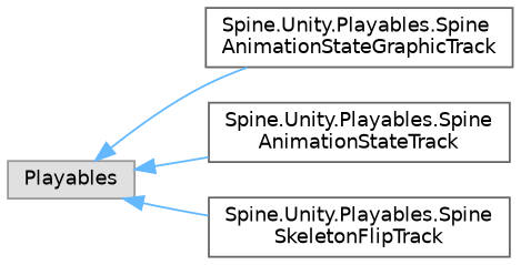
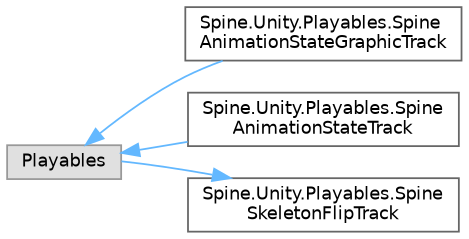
  digraph {
    rankdir=LR
    node [color=grey40 fillcolor=white fontname=Helvetica fontsize=10 shape=box style=filled]
    edge [color=steelblue1 dir=back fontname=Helvetica fontsize=10 labelfontname=Helvetica labelfontsize=10 style=solid]
    n1 [color=grey60 fillcolor="#E0E0E0" height=0.2 label=Playables width=0.4]
    n2 [height=0.2 label="Spine.Unity.Playables.Spine\lAnimationStateGraphicTrack" width=0.4]
    n3 [height=0.2 label="Spine.Unity.Playables.Spine\lAnimationStateTrack" width=0.4]
    n4 [height=0.2 label="Spine.Unity.Playables.Spine\lSkeletonFlipTrack" width=0.4]
    n1 -> n2
    n1 -> n3
-   n1 -> n4
+   n4 -> n1
  }
